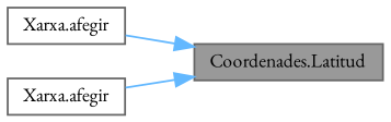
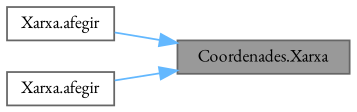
  digraph {
    rankdir=RL
    fontname="EB Garamond"
    node [color=grey40 fillcolor=white fontname="EB Garamond" fontsize=10 shape=box style=filled]
    edge [color=steelblue1 dir=back fontname="EB Garamond" fontsize=10 labelfontname=Helvetica labelfontsize=10 style=solid]
-   n1 [color=gray40 fillcolor=grey60 fontcolor=black height=0.2 label="Coordenades.Latitud" width=0.4]
+   n1 [color=gray40 fillcolor=grey60 fontcolor=black height=0.2 label="Coordenades.Xarxa" width=0.4]
    n2 [height=0.2 label="Xarxa.afegir" width=0.4]
    n3 [height=0.2 label="Xarxa.afegir" width=0.4]
    n1 -> n2
    n1 -> n3
  }
